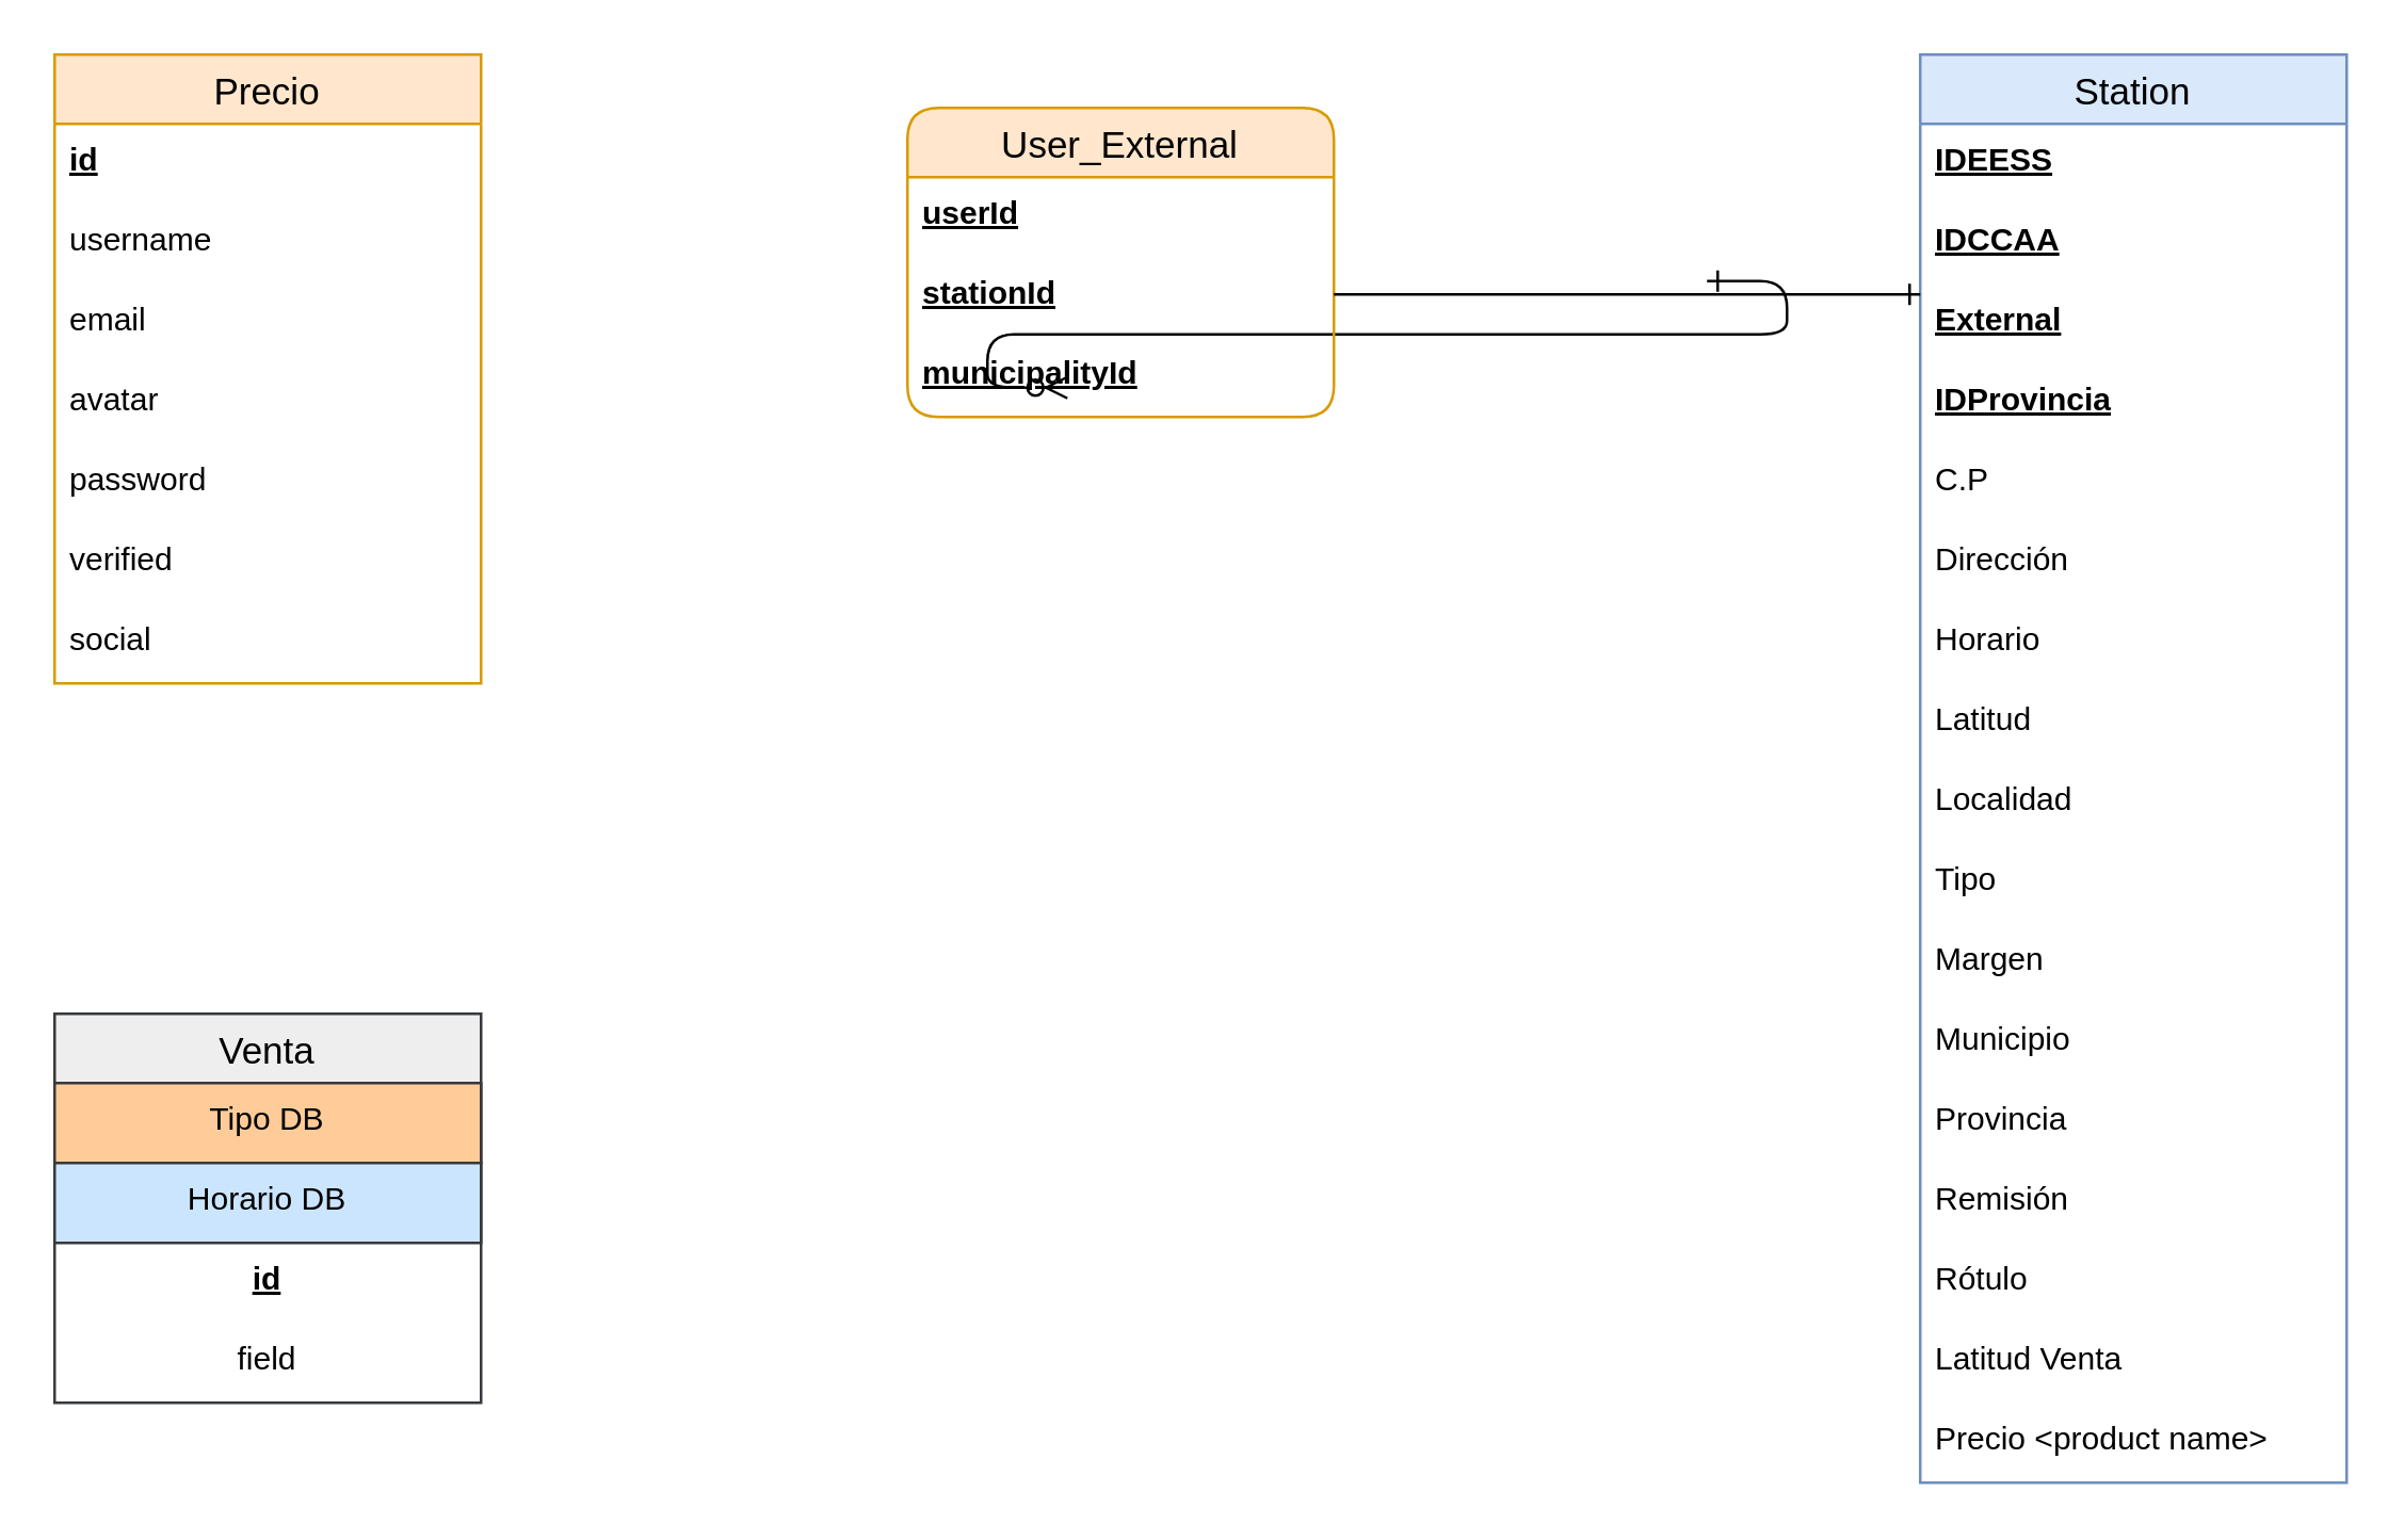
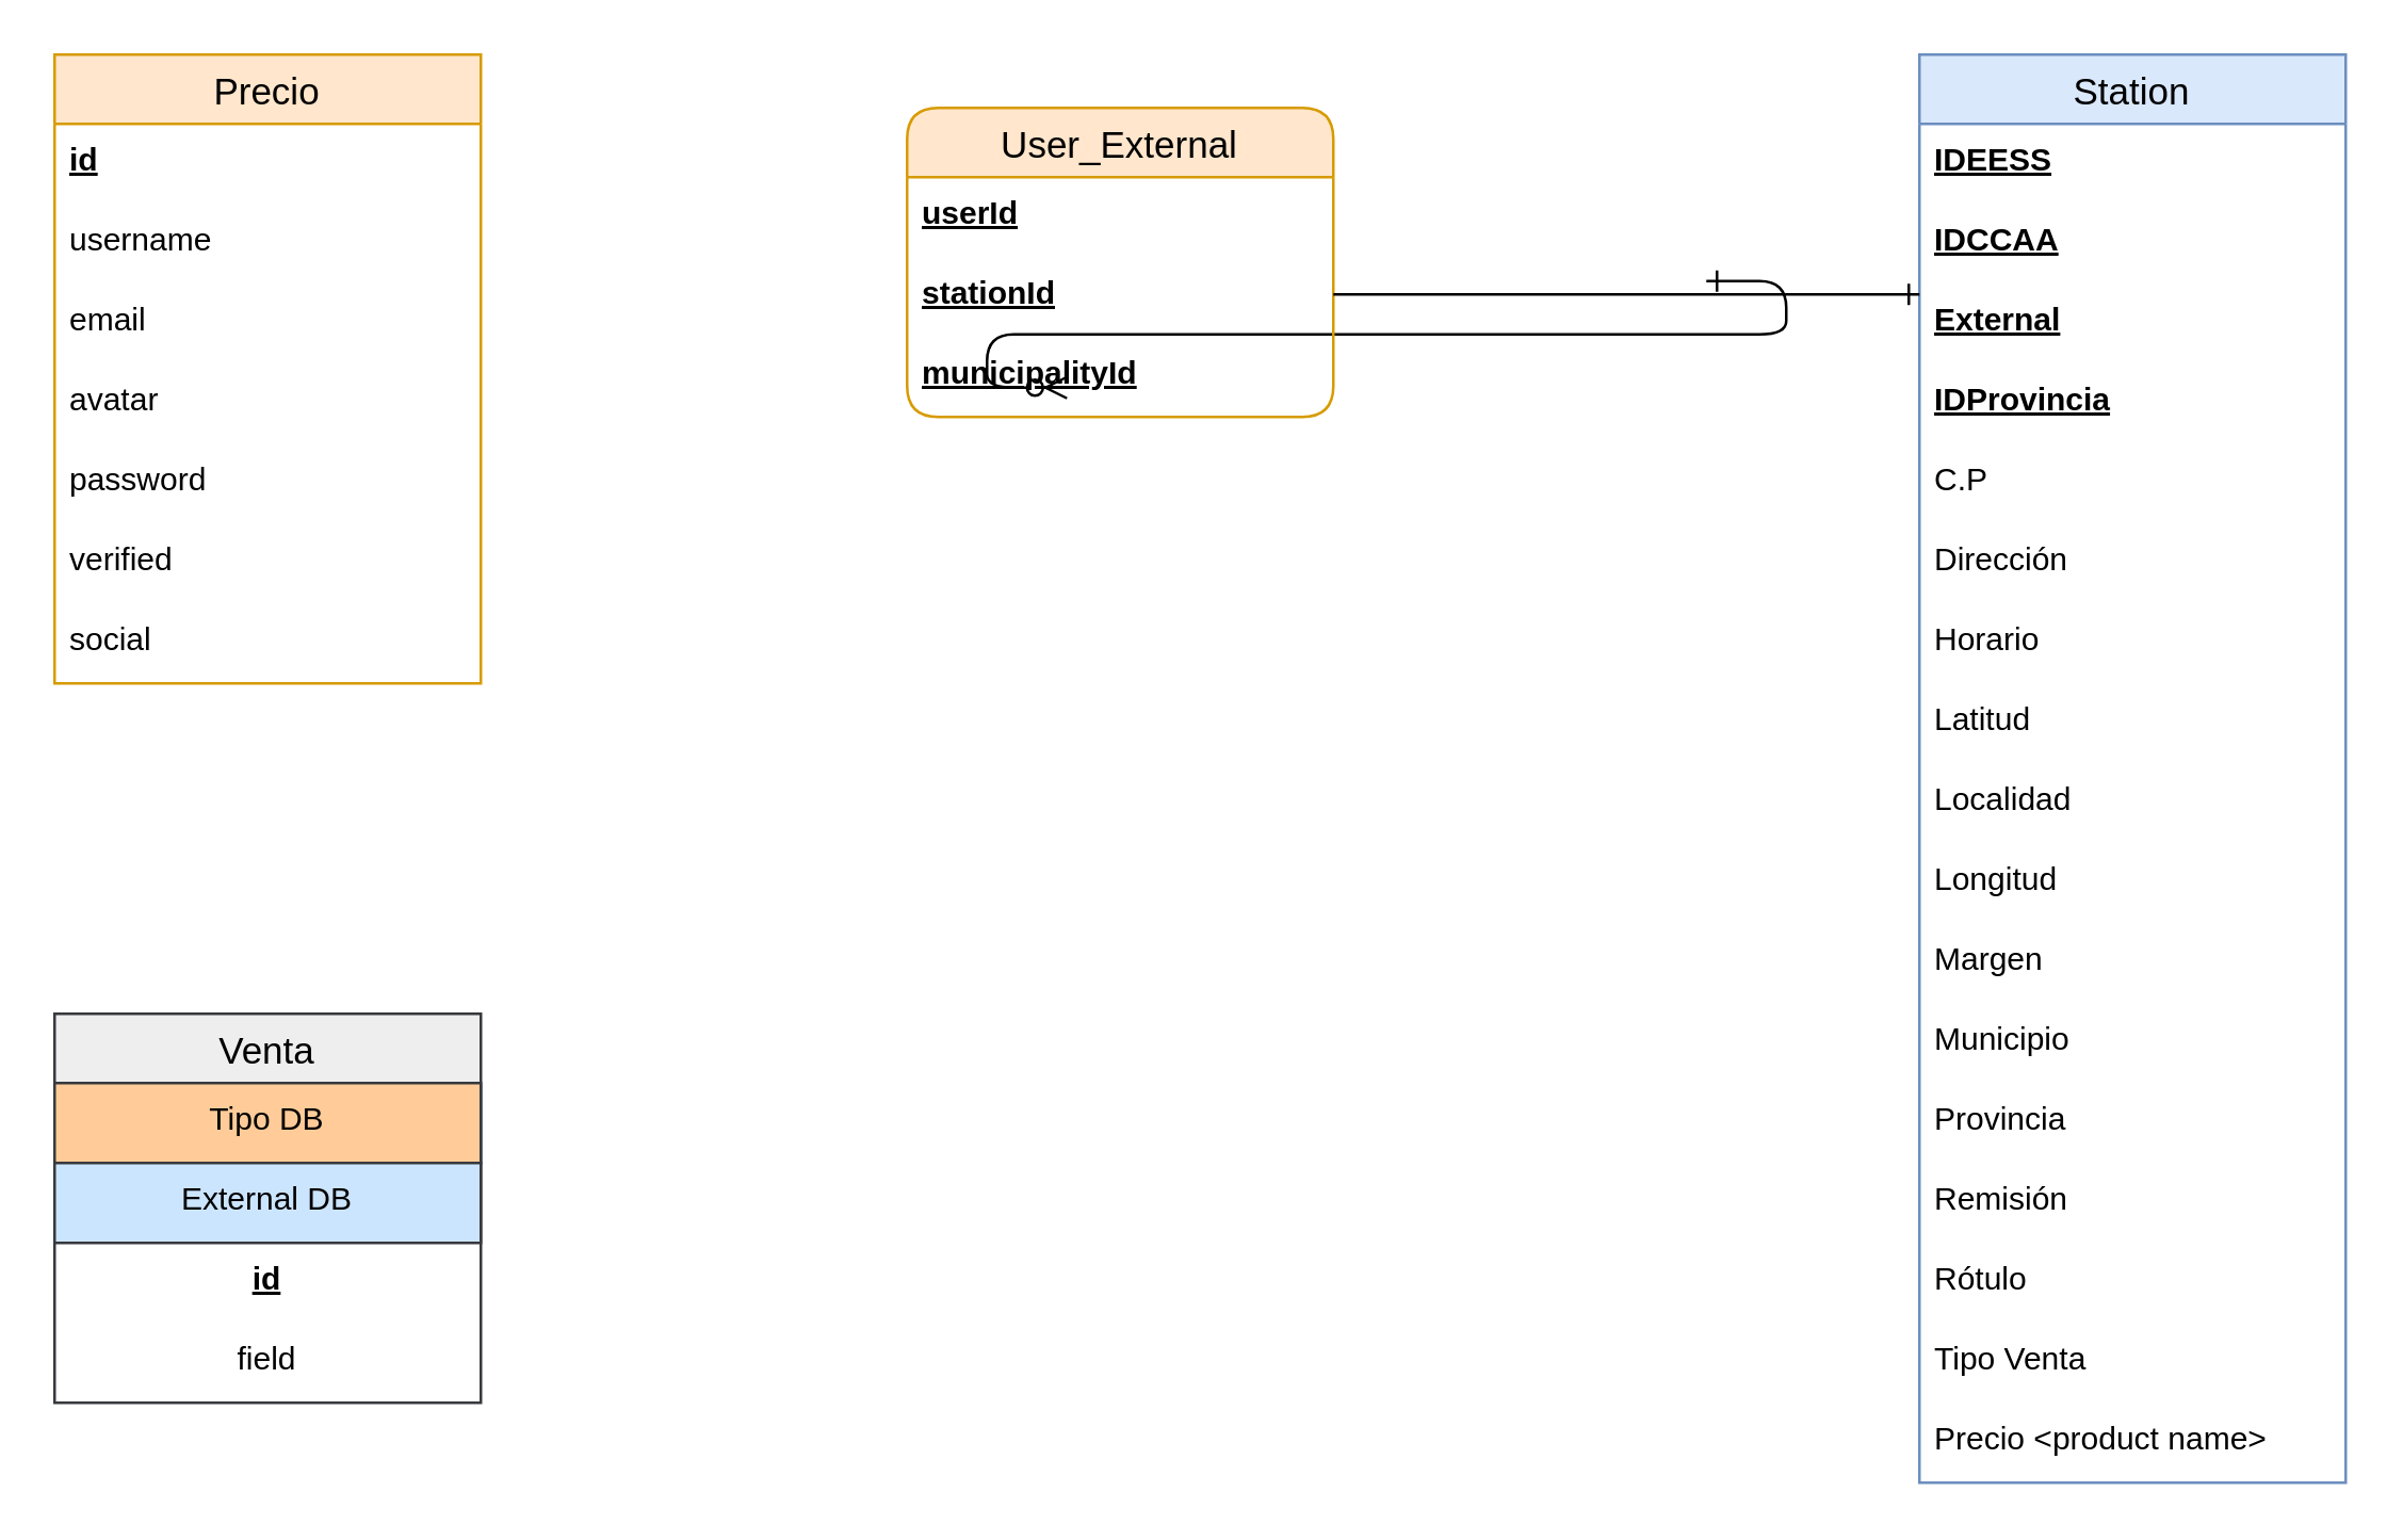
  <mxCell id="0" />
  <mxCell id="1" parent="0" />
  <mxCell id="2" value="" style="edgeStyle=entityRelationEdgeStyle;endArrow=ERzeroToMany;startArrow=ERone;endFill=1;startFill=0;" parent="1" edge="1"><mxGeometry width="100" height="100" relative="1" as="geometry"><mxPoint x="640" y="105" as="sourcePoint" /><mxPoint x="400" y="145" as="targetPoint" /></mxGeometry></mxCell>
  <mxCell id="3" value="Precio" style="swimlane;fontStyle=0;childLayout=stackLayout;horizontal=1;startSize=26;horizontalStack=0;resizeParent=1;resizeParentMax=0;resizeLast=0;collapsible=1;marginBottom=0;align=center;fontSize=14;fillColor=#ffe6cc;strokeColor=#d79b00;" vertex="1" parent="1"><mxGeometry x="20" y="20" width="160" height="236" as="geometry" /></mxCell>
  <mxCell id="4" value="id" style="text;spacingLeft=4;spacingRight=4;overflow=hidden;rotatable=0;points=[[0,0.5],[1,0.5]];portConstraint=eastwest;fontSize=12;fontStyle=5" vertex="1" parent="3"><mxGeometry y="26" width="160" height="30" as="geometry" /></mxCell>
  <mxCell id="5" value="username" style="text;strokeColor=none;fillColor=none;spacingLeft=4;spacingRight=4;overflow=hidden;rotatable=0;points=[[0,0.5],[1,0.5]];portConstraint=eastwest;fontSize=12;" vertex="1" parent="3"><mxGeometry y="56" width="160" height="30" as="geometry" /></mxCell>
  <mxCell id="6" value="email" style="text;strokeColor=none;fillColor=none;spacingLeft=4;spacingRight=4;overflow=hidden;rotatable=0;points=[[0,0.5],[1,0.5]];portConstraint=eastwest;fontSize=12;" vertex="1" parent="3"><mxGeometry y="86" width="160" height="30" as="geometry" /></mxCell>
  <mxCell id="7" value="avatar" style="text;strokeColor=none;fillColor=none;spacingLeft=4;spacingRight=4;overflow=hidden;rotatable=0;points=[[0,0.5],[1,0.5]];portConstraint=eastwest;fontSize=12;" vertex="1" parent="3"><mxGeometry y="116" width="160" height="30" as="geometry" /></mxCell>
  <mxCell id="8" value="password" style="text;strokeColor=none;fillColor=none;spacingLeft=4;spacingRight=4;overflow=hidden;rotatable=0;points=[[0,0.5],[1,0.5]];portConstraint=eastwest;fontSize=12;" vertex="1" parent="3"><mxGeometry y="146" width="160" height="30" as="geometry" /></mxCell>
  <mxCell id="9" value="verified" style="text;strokeColor=none;fillColor=none;spacingLeft=4;spacingRight=4;overflow=hidden;rotatable=0;points=[[0,0.5],[1,0.5]];portConstraint=eastwest;fontSize=12;" vertex="1" parent="3"><mxGeometry y="176" width="160" height="30" as="geometry" /></mxCell>
  <mxCell id="10" value="social" style="text;strokeColor=none;fillColor=none;spacingLeft=4;spacingRight=4;overflow=hidden;rotatable=0;points=[[0,0.5],[1,0.5]];portConstraint=eastwest;fontSize=12;" vertex="1" parent="3"><mxGeometry y="206" width="160" height="30" as="geometry" /></mxCell>
  <mxCell id="11" value="User_External" style="swimlane;fontStyle=0;childLayout=stackLayout;horizontal=1;startSize=26;horizontalStack=0;resizeParent=1;resizeParentMax=0;resizeLast=0;collapsible=1;marginBottom=0;align=center;fontSize=14;rounded=1;fillColor=#ffe6cc;strokeColor=#d79b00;" vertex="1" parent="1"><mxGeometry x="340" y="40" width="160" height="116" as="geometry" /></mxCell>
  <mxCell id="12" value="userId" style="text;spacingLeft=4;spacingRight=4;overflow=hidden;rotatable=0;points=[[0,0.5],[1,0.5]];portConstraint=eastwest;fontSize=12;rounded=0;fontStyle=5" vertex="1" parent="11"><mxGeometry y="26" width="160" height="30" as="geometry" /></mxCell>
  <mxCell id="13" value="stationId" style="text;spacingLeft=4;spacingRight=4;overflow=hidden;rotatable=0;points=[[0,0.5],[1,0.5]];portConstraint=eastwest;fontSize=12;rounded=0;fontStyle=5" vertex="1" parent="11"><mxGeometry y="56" width="160" height="30" as="geometry" /></mxCell>
  <mxCell id="14" value="municipalityId" style="text;spacingLeft=4;spacingRight=4;overflow=hidden;rotatable=0;points=[[0,0.5],[1,0.5]];portConstraint=eastwest;fontSize=12;rounded=1;fontStyle=5" vertex="1" parent="11"><mxGeometry y="86" width="160" height="30" as="geometry" /></mxCell>
  <mxCell id="15" value="Station" style="swimlane;fontStyle=0;childLayout=stackLayout;horizontal=1;startSize=26;horizontalStack=0;resizeParent=1;resizeParentMax=0;resizeLast=0;collapsible=1;marginBottom=0;align=center;fontSize=14;fillColor=#dae8fc;strokeColor=#6c8ebf;" vertex="1" parent="1"><mxGeometry x="720" y="20" width="160" height="536" as="geometry" /></mxCell>
  <mxCell id="16" value="IDEESS" style="text;spacingLeft=4;spacingRight=4;overflow=hidden;rotatable=0;points=[[0,0.5],[1,0.5]];portConstraint=eastwest;fontSize=12;fontStyle=5;glass=0;rounded=0;shadow=0;" vertex="1" parent="15"><mxGeometry y="26" width="160" height="30" as="geometry" /></mxCell>
  <mxCell id="17" value="IDCCAA" style="text;spacingLeft=4;spacingRight=4;overflow=hidden;rotatable=0;points=[[0,0.5],[1,0.5]];portConstraint=eastwest;fontSize=12;fontStyle=5;glass=0;rounded=0;shadow=0;" vertex="1" parent="15"><mxGeometry y="56" width="160" height="30" as="geometry" /></mxCell>
  <mxCell id="18" value="External" style="text;spacingLeft=4;spacingRight=4;overflow=hidden;rotatable=0;points=[[0,0.5],[1,0.5]];portConstraint=eastwest;fontSize=12;fontStyle=5;glass=0;rounded=0;shadow=0;" vertex="1" parent="15"><mxGeometry y="86" width="160" height="30" as="geometry" /></mxCell>
  <mxCell id="19" value="IDProvincia" style="text;spacingLeft=4;spacingRight=4;overflow=hidden;rotatable=0;points=[[0,0.5],[1,0.5]];portConstraint=eastwest;fontSize=12;fontStyle=5;glass=0;rounded=0;shadow=0;" vertex="1" parent="15"><mxGeometry y="116" width="160" height="30" as="geometry" /></mxCell>
  <mxCell id="20" value="C.P&#10;" style="text;strokeColor=none;fillColor=none;spacingLeft=4;spacingRight=4;overflow=hidden;rotatable=0;points=[[0,0.5],[1,0.5]];portConstraint=eastwest;fontSize=12;" vertex="1" parent="15"><mxGeometry y="146" width="160" height="30" as="geometry" /></mxCell>
  <mxCell id="21" value="Dirección" style="text;strokeColor=none;fillColor=none;spacingLeft=4;spacingRight=4;overflow=hidden;rotatable=0;points=[[0,0.5],[1,0.5]];portConstraint=eastwest;fontSize=12;" vertex="1" parent="15"><mxGeometry y="176" width="160" height="30" as="geometry" /></mxCell>
  <mxCell id="22" value="Horario" style="text;strokeColor=none;fillColor=none;spacingLeft=4;spacingRight=4;overflow=hidden;rotatable=0;points=[[0,0.5],[1,0.5]];portConstraint=eastwest;fontSize=12;" vertex="1" parent="15"><mxGeometry y="206" width="160" height="30" as="geometry" /></mxCell>
  <mxCell id="23" value="Latitud" style="text;strokeColor=none;fillColor=none;spacingLeft=4;spacingRight=4;overflow=hidden;rotatable=0;points=[[0,0.5],[1,0.5]];portConstraint=eastwest;fontSize=12;" vertex="1" parent="15"><mxGeometry y="236" width="160" height="30" as="geometry" /></mxCell>
  <mxCell id="24" value="Localidad" style="text;strokeColor=none;fillColor=none;spacingLeft=4;spacingRight=4;overflow=hidden;rotatable=0;points=[[0,0.5],[1,0.5]];portConstraint=eastwest;fontSize=12;" vertex="1" parent="15"><mxGeometry y="266" width="160" height="30" as="geometry" /></mxCell>
- <mxCell id="25" value="Tipo" style="text;strokeColor=none;fillColor=none;spacingLeft=4;spacingRight=4;overflow=hidden;rotatable=0;points=[[0,0.5],[1,0.5]];portConstraint=eastwest;fontSize=12;" vertex="1" parent="15"><mxGeometry y="296" width="160" height="30" as="geometry" /></mxCell>
+ <mxCell id="25" value="Longitud" style="text;strokeColor=none;fillColor=none;spacingLeft=4;spacingRight=4;overflow=hidden;rotatable=0;points=[[0,0.5],[1,0.5]];portConstraint=eastwest;fontSize=12;" vertex="1" parent="15"><mxGeometry y="296" width="160" height="30" as="geometry" /></mxCell>
  <mxCell id="26" value="Margen" style="text;strokeColor=none;fillColor=none;spacingLeft=4;spacingRight=4;overflow=hidden;rotatable=0;points=[[0,0.5],[1,0.5]];portConstraint=eastwest;fontSize=12;" vertex="1" parent="15"><mxGeometry y="326" width="160" height="30" as="geometry" /></mxCell>
  <mxCell id="27" value="Municipio" style="text;strokeColor=none;fillColor=none;spacingLeft=4;spacingRight=4;overflow=hidden;rotatable=0;points=[[0,0.5],[1,0.5]];portConstraint=eastwest;fontSize=12;" vertex="1" parent="15"><mxGeometry y="356" width="160" height="30" as="geometry" /></mxCell>
  <mxCell id="28" value="Provincia&#10;" style="text;strokeColor=none;fillColor=none;spacingLeft=4;spacingRight=4;overflow=hidden;rotatable=0;points=[[0,0.5],[1,0.5]];portConstraint=eastwest;fontSize=12;" vertex="1" parent="15"><mxGeometry y="386" width="160" height="30" as="geometry" /></mxCell>
  <mxCell id="29" value="Remisión" style="text;strokeColor=none;fillColor=none;spacingLeft=4;spacingRight=4;overflow=hidden;rotatable=0;points=[[0,0.5],[1,0.5]];portConstraint=eastwest;fontSize=12;" vertex="1" parent="15"><mxGeometry y="416" width="160" height="30" as="geometry" /></mxCell>
  <mxCell id="30" value="Rótulo" style="text;strokeColor=none;fillColor=none;spacingLeft=4;spacingRight=4;overflow=hidden;rotatable=0;points=[[0,0.5],[1,0.5]];portConstraint=eastwest;fontSize=12;" vertex="1" parent="15"><mxGeometry y="446" width="160" height="30" as="geometry" /></mxCell>
- <mxCell id="31" value="Latitud Venta" style="text;strokeColor=none;fillColor=none;spacingLeft=4;spacingRight=4;overflow=hidden;rotatable=0;points=[[0,0.5],[1,0.5]];portConstraint=eastwest;fontSize=12;" vertex="1" parent="15"><mxGeometry y="476" width="160" height="30" as="geometry" /></mxCell>
+ <mxCell id="31" value="Tipo Venta" style="text;strokeColor=none;fillColor=none;spacingLeft=4;spacingRight=4;overflow=hidden;rotatable=0;points=[[0,0.5],[1,0.5]];portConstraint=eastwest;fontSize=12;" vertex="1" parent="15"><mxGeometry y="476" width="160" height="30" as="geometry" /></mxCell>
  <mxCell id="32" value="Precio &lt;product name&gt; " style="text;strokeColor=none;fillColor=none;spacingLeft=4;spacingRight=4;overflow=hidden;rotatable=0;points=[[0,0.5],[1,0.5]];portConstraint=eastwest;fontSize=12;" vertex="1" parent="15"><mxGeometry y="506" width="160" height="30" as="geometry" /></mxCell>
  <mxCell id="33" value="" style="edgeStyle=entityRelationEdgeStyle;fontSize=12;html=1;endArrow=ERone;endFill=1;entryX=0;entryY=0.133;entryDx=0;entryDy=0;entryPerimeter=0;" edge="1" parent="1" target="18"><mxGeometry width="100" height="100" relative="1" as="geometry"><mxPoint x="500" y="110" as="sourcePoint" /><mxPoint x="590" y="260" as="targetPoint" /></mxGeometry></mxCell>
  <mxCell id="34" value="Venta" style="swimlane;fontStyle=0;childLayout=stackLayout;horizontal=1;startSize=26;horizontalStack=0;resizeParent=1;resizeParentMax=0;resizeLast=0;collapsible=1;marginBottom=0;align=center;fontSize=14;fillColor=#eeeeee;strokeColor=#36393d;" vertex="1" parent="1"><mxGeometry x="20" y="380" width="160" height="146" as="geometry" /></mxCell>
  <mxCell id="35" value="Tipo DB" style="text;strokeColor=#36393d;fillColor=#ffcc99;spacingLeft=4;spacingRight=4;overflow=hidden;rotatable=0;points=[[0,0.5],[1,0.5]];portConstraint=eastwest;fontSize=12;align=center;" vertex="1" parent="34"><mxGeometry y="26" width="160" height="30" as="geometry" /></mxCell>
- <mxCell id="36" value="Horario DB" style="text;strokeColor=#36393d;fillColor=#cce5ff;spacingLeft=4;spacingRight=4;overflow=hidden;rotatable=0;points=[[0,0.5],[1,0.5]];portConstraint=eastwest;fontSize=12;align=center;" vertex="1" parent="34"><mxGeometry y="56" width="160" height="30" as="geometry" /></mxCell>
+ <mxCell id="36" value="External DB" style="text;strokeColor=#36393d;fillColor=#cce5ff;spacingLeft=4;spacingRight=4;overflow=hidden;rotatable=0;points=[[0,0.5],[1,0.5]];portConstraint=eastwest;fontSize=12;align=center;" vertex="1" parent="34"><mxGeometry y="56" width="160" height="30" as="geometry" /></mxCell>
  <mxCell id="37" value="id" style="text;spacingLeft=4;spacingRight=4;overflow=hidden;rotatable=0;points=[[0,0.5],[1,0.5]];portConstraint=eastwest;fontSize=12;fontStyle=5;align=center;" vertex="1" parent="34"><mxGeometry y="86" width="160" height="30" as="geometry" /></mxCell>
  <mxCell id="38" value="field" style="text;strokeColor=none;fillColor=none;spacingLeft=4;spacingRight=4;overflow=hidden;rotatable=0;points=[[0,0.5],[1,0.5]];portConstraint=eastwest;fontSize=12;align=center;" vertex="1" parent="34"><mxGeometry y="116" width="160" height="30" as="geometry" /></mxCell>
